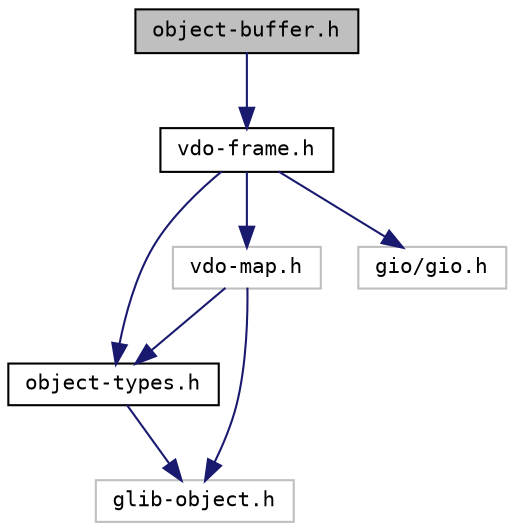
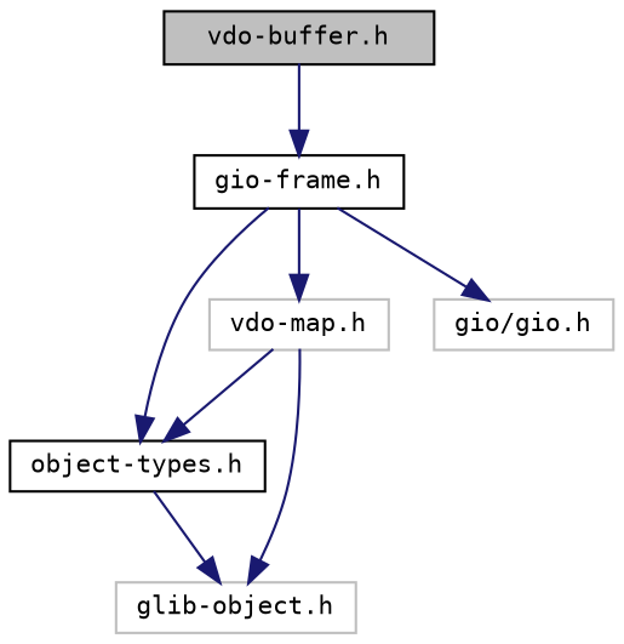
  digraph {
    fontname="DejaVu Sans Mono"
    node [color=black fillcolor=white fontname="DejaVu Sans Mono" fontsize=10 shape=record style=filled]
    edge [color=midnightblue fontname="DejaVu Sans Mono" fontsize=10 labelfontname=Helvetica labelfontsize=10 style=solid]
-   n1 [fillcolor=grey75 fontcolor=black height=0.2 label="object-buffer.h" width=0.4]
-   n2 [height=0.2 label="vdo-frame.h" width=0.4]
+   n1 [fillcolor=grey75 fontcolor=black height=0.2 label="vdo-buffer.h" width=0.4]
+   n2 [height=0.2 label="gio-frame.h" width=0.4]
    n3 [color=grey75 height=0.2 label="vdo-map.h" width=0.4]
    n4 [height=0.2 label="object-types.h" width=0.4]
    n5 [color=grey75 height=0.2 label="gio/gio.h" width=0.4]
    n6 [color=grey75 height=0.2 label="glib-object.h" width=0.4]
    n1 -> n2
    n2 -> n3
    n2 -> n4
    n2 -> n5
    n3 -> n4
    n3 -> n6
    n4 -> n6
  }
